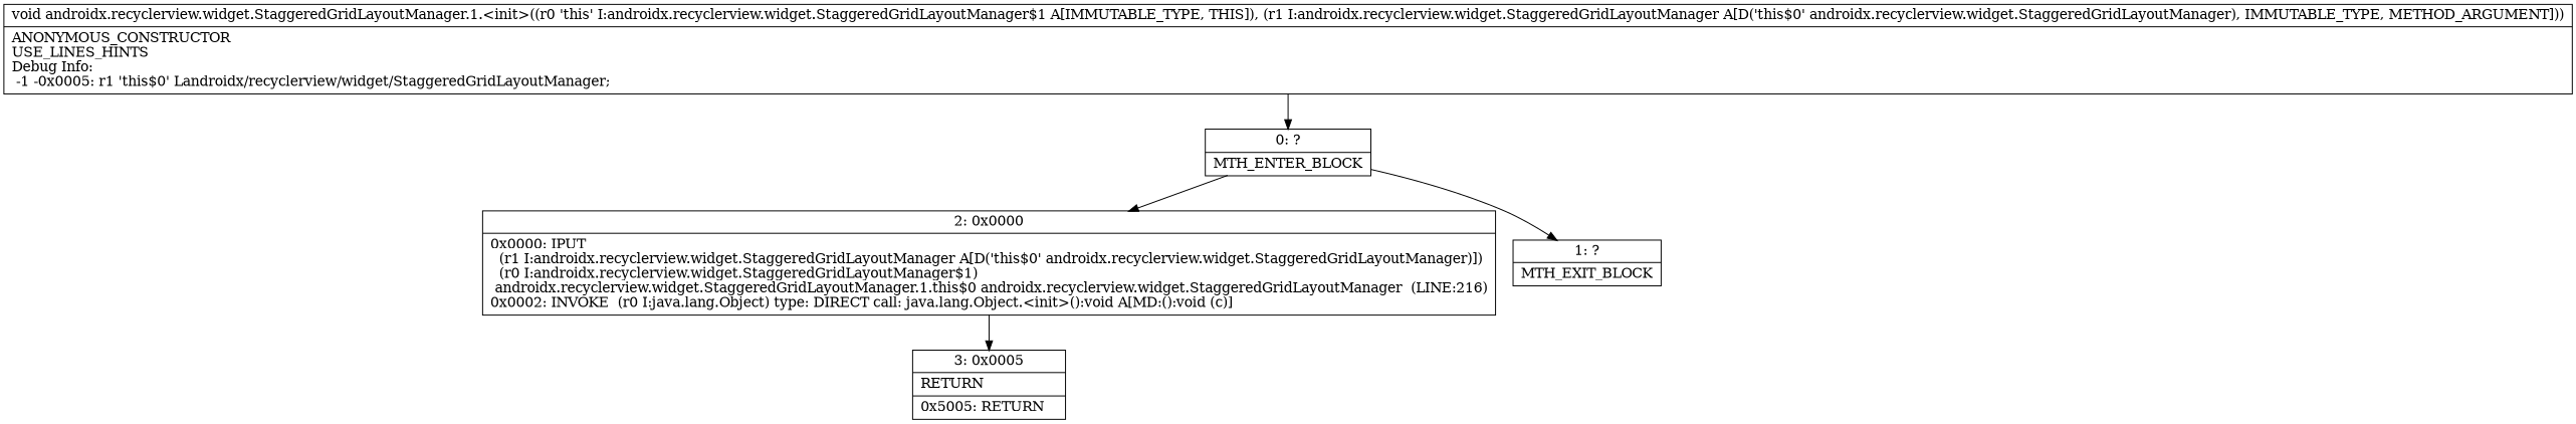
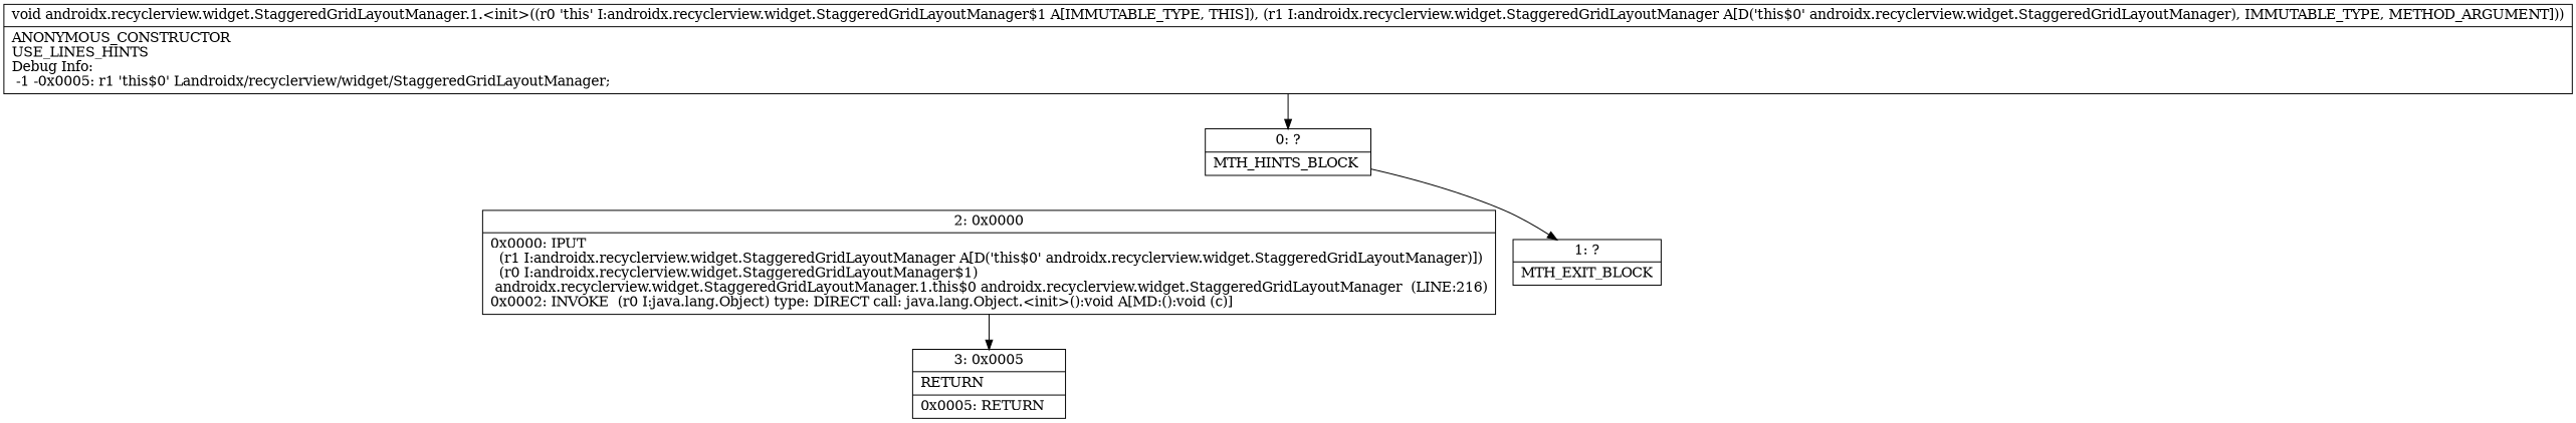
  digraph {
    node [shape=record]
-   n1 [label="{0\:\ ?|MTH_ENTER_BLOCK\l}"]
+   n1 [label="{0\:\ ?|MTH_HINTS_BLOCK\l}"]
    n2 [label="{2\:\ 0x0000|0x0000: IPUT  \l  (r1 I:androidx.recyclerview.widget.StaggeredGridLayoutManager A[D('this$0' androidx.recyclerview.widget.StaggeredGridLayoutManager)])\l  (r0 I:androidx.recyclerview.widget.StaggeredGridLayoutManager$1)\l androidx.recyclerview.widget.StaggeredGridLayoutManager.1.this$0 androidx.recyclerview.widget.StaggeredGridLayoutManager  (LINE:216)\l0x0002: INVOKE  (r0 I:java.lang.Object) type: DIRECT call: java.lang.Object.\<init\>():void A[MD:():void (c)]\l}"]
    n3 [label="{1\:\ ?|MTH_EXIT_BLOCK\l}"]
-   n4 [label="{3\:\ 0x0005|RETURN\l|0x5005: RETURN   \l}"]
+   n4 [label="{3\:\ 0x0005|RETURN\l|0x0005: RETURN   \l}"]
    n5 [label="{void androidx.recyclerview.widget.StaggeredGridLayoutManager.1.\<init\>((r0 'this' I:androidx.recyclerview.widget.StaggeredGridLayoutManager$1 A[IMMUTABLE_TYPE, THIS]), (r1 I:androidx.recyclerview.widget.StaggeredGridLayoutManager A[D('this$0' androidx.recyclerview.widget.StaggeredGridLayoutManager), IMMUTABLE_TYPE, METHOD_ARGUMENT]))  | ANONYMOUS_CONSTRUCTOR\lUSE_LINES_HINTS\lDebug Info:\l  \-1 \-0x0005: r1 'this$0' Landroidx\/recyclerview\/widget\/StaggeredGridLayoutManager;\l}"]
-   n1 -> n2
    n1 -> n3
    n2 -> n4
    n5 -> n1
  }
